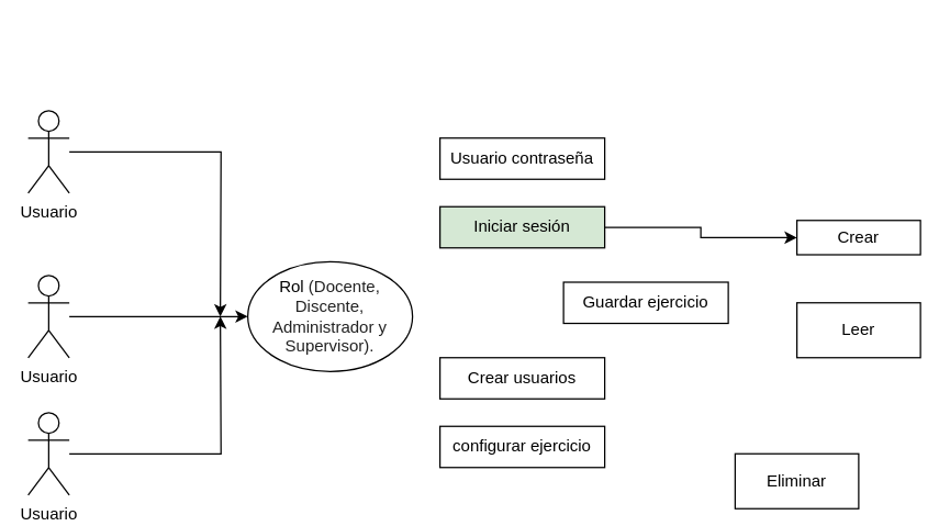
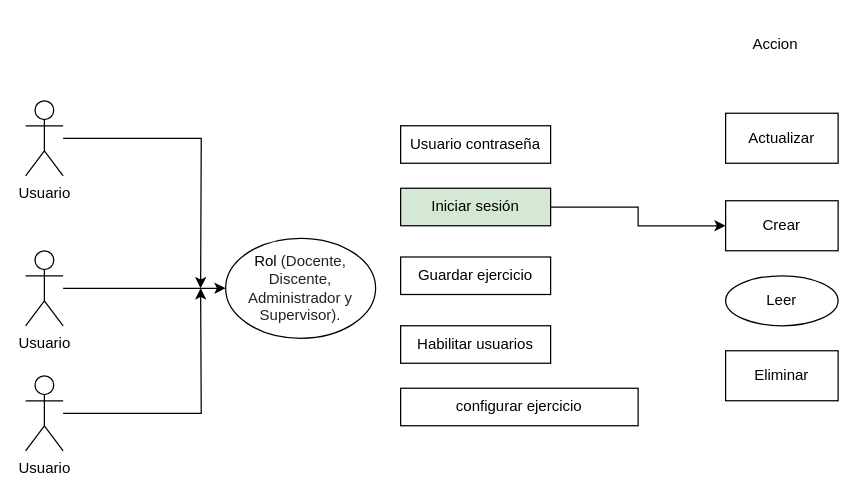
  <mxCell id="0" />
  <mxCell id="1" parent="0" />
  <mxCell id="2" style="edgeStyle=orthogonalEdgeStyle;rounded=0;orthogonalLoop=1;jettySize=auto;html=1;" parent="1" source="3" edge="1"><mxGeometry relative="1" as="geometry"><mxPoint x="160" y="230" as="targetPoint" /></mxGeometry></mxCell>
  <mxCell id="3" value="Usuario" style="shape=umlActor;verticalLabelPosition=bottom;verticalAlign=top;html=1;outlineConnect=0;" parent="1" vertex="1"><mxGeometry x="20" y="80" width="30" height="60" as="geometry" /></mxCell>
+ <mxCell id="4" value="Actualizar" style="rounded=0;whiteSpace=wrap;html=1;" parent="1" vertex="1"><mxGeometry x="580" y="90" width="90" height="40" as="geometry" /></mxCell>
  <mxCell id="5" style="edgeStyle=orthogonalEdgeStyle;rounded=0;orthogonalLoop=1;jettySize=auto;html=1;entryX=0;entryY=0.5;entryDx=0;entryDy=0;" parent="1" source="6" target="17" edge="1"><mxGeometry relative="1" as="geometry"><mxPoint x="160" y="230" as="targetPoint" /></mxGeometry></mxCell>
  <mxCell id="6" value="Usuario" style="shape=umlActor;verticalLabelPosition=bottom;verticalAlign=top;html=1;outlineConnect=0;" parent="1" vertex="1"><mxGeometry x="20" y="200" width="30" height="60" as="geometry" /></mxCell>
- <mxCell id="7" value="Crear" style="rounded=0;whiteSpace=wrap;html=1;" parent="1" vertex="1"><mxGeometry x="580" y="160" width="90" height="25" as="geometry" /></mxCell>
- <mxCell id="8" value="Leer" style="rounded=0;whiteSpace=wrap;html=1;" parent="1" vertex="1"><mxGeometry x="580" y="220" width="90" height="40" as="geometry" /></mxCell>
- <mxCell id="9" value="Eliminar" style="rounded=0;whiteSpace=wrap;html=1;" parent="1" vertex="1"><mxGeometry x="535" y="330" width="90" height="40" as="geometry" /></mxCell>
+ <mxCell id="7" value="Crear" style="rounded=0;whiteSpace=wrap;html=1;" parent="1" vertex="1"><mxGeometry x="580" y="160" width="90" height="40" as="geometry" /></mxCell>
+ <mxCell id="8" value="Leer" style="ellipse;whiteSpace=wrap;html=1;" parent="1" vertex="1"><mxGeometry x="580" y="220" width="90" height="40" as="geometry" /></mxCell>
+ <mxCell id="9" value="Eliminar" style="rounded=0;whiteSpace=wrap;html=1;" parent="1" vertex="1"><mxGeometry x="580" y="280" width="90" height="40" as="geometry" /></mxCell>
  <mxCell id="10" style="edgeStyle=orthogonalEdgeStyle;rounded=0;orthogonalLoop=1;jettySize=auto;html=1;entryX=0;entryY=0.5;entryDx=0;entryDy=0;" parent="1" source="11" edge="1"><mxGeometry relative="1" as="geometry"><mxPoint x="160" y="230" as="targetPoint" /></mxGeometry></mxCell>
  <mxCell id="11" value="Usuario" style="shape=umlActor;verticalLabelPosition=bottom;verticalAlign=top;html=1;outlineConnect=0;" parent="1" vertex="1"><mxGeometry x="20" y="300" width="30" height="60" as="geometry" /></mxCell>
  <mxCell id="12" value="Usuario contraseña" style="rounded=0;whiteSpace=wrap;html=1;" vertex="1" parent="1"><mxGeometry x="320" y="100" width="120" height="30" as="geometry" /></mxCell>
  <mxCell id="13" value="" style="edgeStyle=orthogonalEdgeStyle;rounded=0;orthogonalLoop=1;jettySize=auto;html=1;fontFamily=Helvetica;fontSize=12;" edge="1" parent="1" source="14" target="7"><mxGeometry relative="1" as="geometry" /></mxCell>
  <mxCell id="14" value="Iniciar sesión" style="rounded=0;whiteSpace=wrap;html=1;fillColor=#d5e8d4;" vertex="1" parent="1"><mxGeometry x="320" y="150" width="120" height="30" as="geometry" /></mxCell>
- <mxCell id="15" value="Guardar ejercicio" style="rounded=0;whiteSpace=wrap;html=1;" vertex="1" parent="1"><mxGeometry x="410" y="205" width="120" height="30" as="geometry" /></mxCell>
- <mxCell id="16" value="Crear usuarios" style="rounded=0;whiteSpace=wrap;html=1;" vertex="1" parent="1"><mxGeometry x="320" y="260" width="120" height="30" as="geometry" /></mxCell>
+ <mxCell id="15" value="Guardar ejercicio" style="rounded=0;whiteSpace=wrap;html=1;" vertex="1" parent="1"><mxGeometry x="320" y="205" width="120" height="30" as="geometry" /></mxCell>
+ <mxCell id="16" value="Habilitar usuarios" style="rounded=0;whiteSpace=wrap;html=1;" vertex="1" parent="1"><mxGeometry x="320" y="260" width="120" height="30" as="geometry" /></mxCell>
  <mxCell id="17" value="&lt;font style=&quot;font-size: 12px&quot;&gt;Rol&amp;nbsp;&lt;span lang=&quot;ES-MX&quot; style=&quot;line-height: 107%; color: rgb(34, 34, 34); background: white;&quot;&gt;(Docente, Discente, Administrador y Supervisor).&lt;/span&gt;&lt;/font&gt;" style="ellipse;whiteSpace=wrap;html=1;fontFamily=Helvetica;fontStyle=0" vertex="1" parent="1"><mxGeometry x="180" y="190" width="120" height="80" as="geometry" /></mxCell>
- <mxCell id="18" value="configurar ejercicio" style="rounded=0;whiteSpace=wrap;html=1;" vertex="1" parent="1"><mxGeometry x="320" y="310" width="120" height="30" as="geometry" /></mxCell>
+ <mxCell id="18" value="configurar ejercicio" style="rounded=0;whiteSpace=wrap;html=1;" vertex="1" parent="1"><mxGeometry x="320" y="310" width="190" height="30" as="geometry" /></mxCell>
+ <mxCell id="19" value="Accion" style="text;html=1;strokeColor=none;fillColor=none;align=center;verticalAlign=middle;whiteSpace=wrap;rounded=0;" vertex="1" parent="1"><mxGeometry x="590" y="20" width="60" height="30" as="geometry" /></mxCell>
